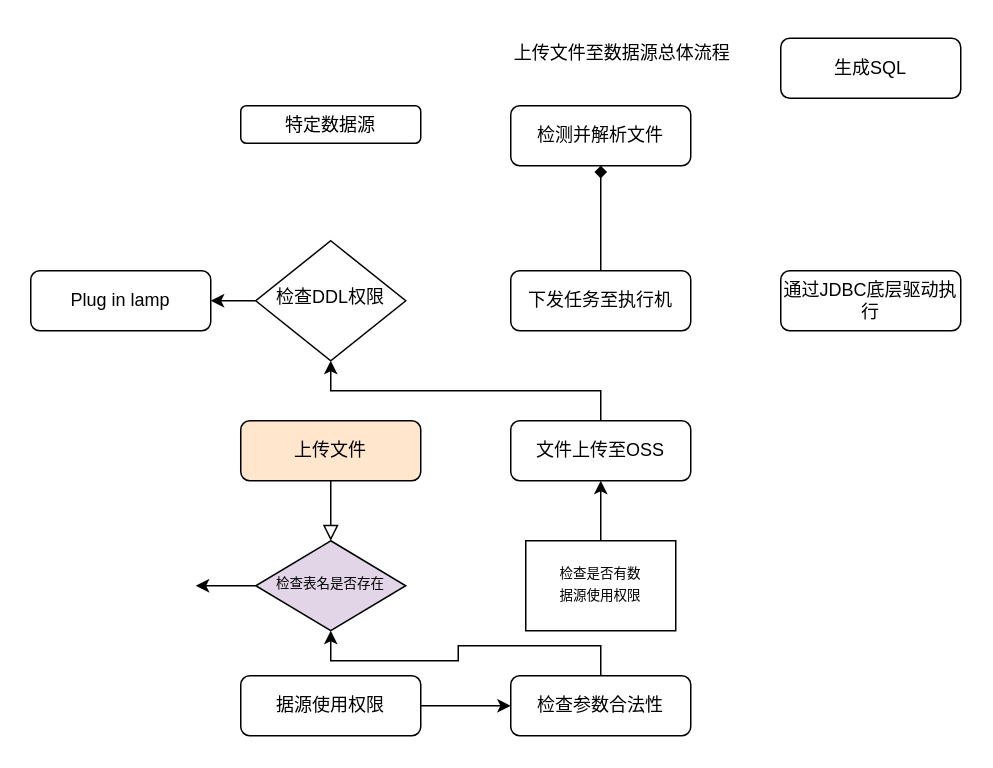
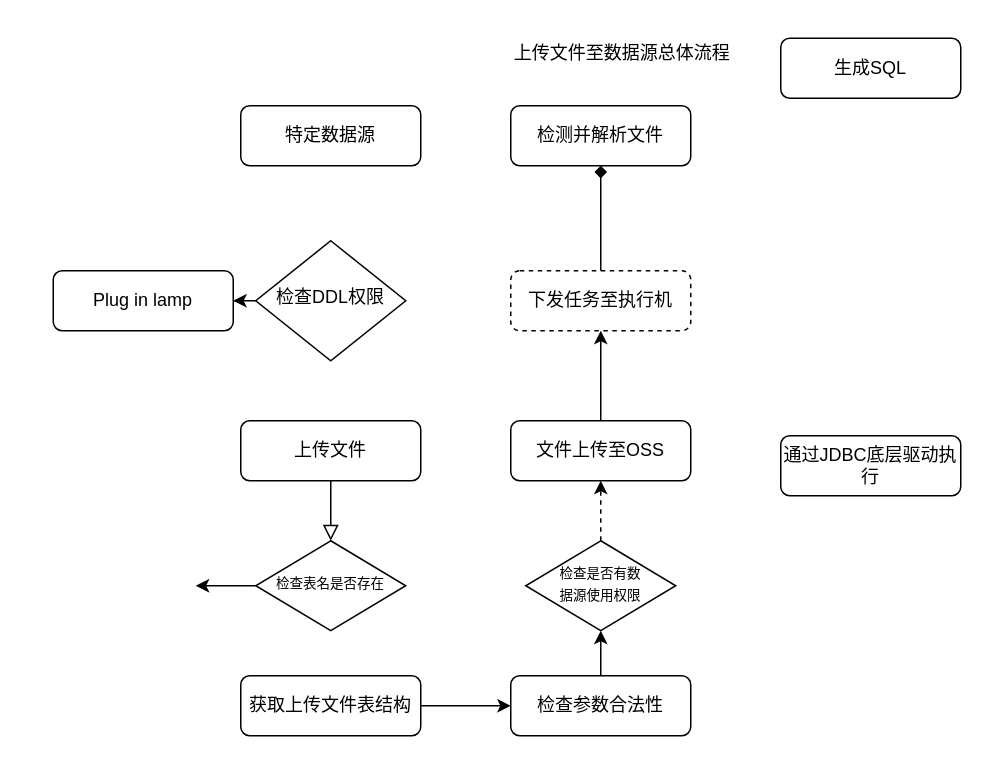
  <mxCell id="0" />
  <mxCell id="1" parent="0" />
- <mxCell id="2" value="特定数据源" style="rounded=1;whiteSpace=wrap;html=1;fontSize=12;glass=0;strokeWidth=1;shadow=0;" parent="1" vertex="1"><mxGeometry x="160" y="70" width="120" height="25" as="geometry" /></mxCell>
+ <mxCell id="2" value="特定数据源" style="rounded=1;whiteSpace=wrap;html=1;fontSize=12;glass=0;strokeWidth=1;shadow=0;" parent="1" vertex="1"><mxGeometry x="160" y="70" width="120" height="40" as="geometry" /></mxCell>
  <mxCell id="3" style="edgeStyle=orthogonalEdgeStyle;rounded=0;orthogonalLoop=1;jettySize=auto;html=1;exitX=0;exitY=0.5;exitDx=0;exitDy=0;" edge="1" parent="1" source="4" target="5"><mxGeometry relative="1" as="geometry" /></mxCell>
  <mxCell id="4" value="&lt;div class=&quot;lake-content&quot;&gt;检查DDL权限&lt;/div&gt;" style="rhombus;whiteSpace=wrap;html=1;shadow=0;fontFamily=Helvetica;fontSize=12;align=center;strokeWidth=1;spacing=6;spacingTop=-4;" parent="1" vertex="1"><mxGeometry x="170" y="160" width="100" height="80" as="geometry" /></mxCell>
- <mxCell id="5" value="Plug in lamp" style="rounded=1;whiteSpace=wrap;html=1;fontSize=12;glass=0;strokeWidth=1;shadow=0;" parent="1" vertex="1"><mxGeometry x="20" y="180" width="120" height="40" as="geometry" /></mxCell>
+ <mxCell id="5" value="Plug in lamp" style="rounded=1;whiteSpace=wrap;html=1;fontSize=12;glass=0;strokeWidth=1;shadow=0;" parent="1" vertex="1"><mxGeometry x="35" y="180" width="120" height="40" as="geometry" /></mxCell>
  <mxCell id="6" value="" style="rounded=0;html=1;jettySize=auto;orthogonalLoop=1;fontSize=11;endArrow=block;endFill=0;endSize=8;strokeWidth=1;shadow=0;labelBackgroundColor=none;edgeStyle=orthogonalEdgeStyle;exitX=0.5;exitY=1;exitDx=0;exitDy=0;" parent="1" source="7" edge="1"><mxGeometry x="0.333" y="20" relative="1" as="geometry"><mxPoint as="offset" /><mxPoint x="220" y="360" as="sourcePoint" /><mxPoint x="220" y="360" as="targetPoint" /></mxGeometry></mxCell>
- <mxCell id="7" value="上传文件" style="rounded=1;whiteSpace=wrap;html=1;fontSize=12;glass=0;strokeWidth=1;shadow=0;fillColor=#ffe6cc;" parent="1" vertex="1"><mxGeometry x="160" y="280" width="120" height="40" as="geometry" /></mxCell>
+ <mxCell id="7" value="上传文件" style="rounded=1;whiteSpace=wrap;html=1;fontSize=12;glass=0;strokeWidth=1;shadow=0;" parent="1" vertex="1"><mxGeometry x="160" y="280" width="120" height="40" as="geometry" /></mxCell>
  <mxCell id="8" value="上传文件至数据源总体流程" style="text;html=1;align=center;verticalAlign=middle;resizable=0;points=[];autosize=1;strokeColor=none;fillColor=none;" vertex="1" parent="1"><mxGeometry x="329" y="20" width="170" height="30" as="geometry" /></mxCell>
  <mxCell id="9" style="edgeStyle=orthogonalEdgeStyle;rounded=0;orthogonalLoop=1;jettySize=auto;html=1;exitX=0;exitY=0.5;exitDx=0;exitDy=0;" edge="1" parent="1" source="10"><mxGeometry relative="1" as="geometry"><mxPoint x="130" y="390" as="targetPoint" /></mxGeometry></mxCell>
- <mxCell id="10" value="&lt;div class=&quot;lake-content&quot;&gt;&lt;font style=&quot;font-size: 9px;&quot;&gt;检查表名是否存在&lt;/font&gt;&lt;/div&gt;" style="rhombus;whiteSpace=wrap;html=1;shadow=0;fontFamily=Helvetica;fontSize=12;align=center;strokeWidth=1;spacing=6;spacingTop=-4;fillColor=#e1d5e7;" vertex="1" parent="1"><mxGeometry x="170" y="360" width="100" height="60" as="geometry" /></mxCell>
+ <mxCell id="10" value="&lt;div class=&quot;lake-content&quot;&gt;&lt;font style=&quot;font-size: 9px;&quot;&gt;检查表名是否存在&lt;/font&gt;&lt;/div&gt;" style="rhombus;whiteSpace=wrap;html=1;shadow=0;fontFamily=Helvetica;fontSize=12;align=center;strokeWidth=1;spacing=6;spacingTop=-4;" vertex="1" parent="1"><mxGeometry x="170" y="360" width="100" height="60" as="geometry" /></mxCell>
  <mxCell id="11" style="edgeStyle=orthogonalEdgeStyle;rounded=0;orthogonalLoop=1;jettySize=auto;html=1;exitX=1;exitY=0.5;exitDx=0;exitDy=0;" edge="1" parent="1" source="12"><mxGeometry relative="1" as="geometry"><mxPoint x="340" y="470" as="targetPoint" /></mxGeometry></mxCell>
- <mxCell id="12" value="据源使用权限" style="rounded=1;whiteSpace=wrap;html=1;fontSize=12;glass=0;strokeWidth=1;shadow=0;" vertex="1" parent="1"><mxGeometry x="160" y="450" width="120" height="40" as="geometry" /></mxCell>
- <mxCell id="13" style="edgeStyle=orthogonalEdgeStyle;rounded=0;orthogonalLoop=1;jettySize=auto;html=1;exitX=0.5;exitY=0;exitDx=0;exitDy=0;" edge="1" parent="1" source="14" target="10"><mxGeometry relative="1" as="geometry" /></mxCell>
+ <mxCell id="12" value="获取上传文件表结构" style="rounded=1;whiteSpace=wrap;html=1;fontSize=12;glass=0;strokeWidth=1;shadow=0;" vertex="1" parent="1"><mxGeometry x="160" y="450" width="120" height="40" as="geometry" /></mxCell>
+ <mxCell id="13" style="edgeStyle=orthogonalEdgeStyle;rounded=0;orthogonalLoop=1;jettySize=auto;html=1;exitX=0.5;exitY=0;exitDx=0;exitDy=0;entryX=0.5;entryY=1;entryDx=0;entryDy=0;" edge="1" parent="1" source="14" target="16"><mxGeometry relative="1" as="geometry" /></mxCell>
  <mxCell id="14" value="检查参数合法性" style="rounded=1;whiteSpace=wrap;html=1;fontSize=12;glass=0;strokeWidth=1;shadow=0;" vertex="1" parent="1"><mxGeometry x="340" y="450" width="120" height="40" as="geometry" /></mxCell>
- <mxCell id="15" style="edgeStyle=orthogonalEdgeStyle;rounded=0;orthogonalLoop=1;jettySize=auto;html=1;exitX=0.5;exitY=0;exitDx=0;exitDy=0;entryX=0.5;entryY=1;entryDx=0;entryDy=0;" edge="1" parent="1" source="16" target="18"><mxGeometry relative="1" as="geometry" /></mxCell>
- <mxCell id="16" value="&lt;div class=&quot;lake-content&quot;&gt;&lt;font style=&quot;font-size: 9px;&quot;&gt;检查是否有数&lt;/font&gt;&lt;/div&gt;&lt;div class=&quot;lake-content&quot;&gt;&lt;font style=&quot;font-size: 9px;&quot;&gt;据&lt;/font&gt;&lt;font style=&quot;background-color: initial; font-size: 9px;&quot;&gt;源&lt;/font&gt;&lt;span style=&quot;background-color: initial; font-size: 9px;&quot;&gt;使用权限&lt;/span&gt;&lt;/div&gt;" style="whiteSpace=wrap;html=1;shadow=0;fontFamily=Helvetica;fontSize=12;align=center;strokeWidth=1;spacing=6;spacingTop=-4;rounded=0;" vertex="1" parent="1"><mxGeometry x="350" y="360" width="100" height="60" as="geometry" /></mxCell>
- <mxCell id="17" style="edgeStyle=orthogonalEdgeStyle;rounded=0;orthogonalLoop=1;jettySize=auto;html=1;exitX=0.5;exitY=0;exitDx=0;exitDy=0;" edge="1" parent="1" source="18" target="4"><mxGeometry relative="1" as="geometry" /></mxCell>
+ <mxCell id="15" style="edgeStyle=orthogonalEdgeStyle;rounded=0;orthogonalLoop=1;jettySize=auto;html=1;exitX=0.5;exitY=0;exitDx=0;exitDy=0;entryX=0.5;entryY=1;entryDx=0;entryDy=0;dashed=1;" edge="1" parent="1" source="16" target="18"><mxGeometry relative="1" as="geometry" /></mxCell>
+ <mxCell id="16" value="&lt;div class=&quot;lake-content&quot;&gt;&lt;font style=&quot;font-size: 9px;&quot;&gt;检查是否有数&lt;/font&gt;&lt;/div&gt;&lt;div class=&quot;lake-content&quot;&gt;&lt;font style=&quot;font-size: 9px;&quot;&gt;据&lt;/font&gt;&lt;font style=&quot;background-color: initial; font-size: 9px;&quot;&gt;源&lt;/font&gt;&lt;span style=&quot;background-color: initial; font-size: 9px;&quot;&gt;使用权限&lt;/span&gt;&lt;/div&gt;" style="rhombus;whiteSpace=wrap;html=1;shadow=0;fontFamily=Helvetica;fontSize=12;align=center;strokeWidth=1;spacing=6;spacingTop=-4;" vertex="1" parent="1"><mxGeometry x="350" y="360" width="100" height="60" as="geometry" /></mxCell>
+ <mxCell id="17" style="edgeStyle=orthogonalEdgeStyle;rounded=0;orthogonalLoop=1;jettySize=auto;html=1;exitX=0.5;exitY=0;exitDx=0;exitDy=0;entryX=0.5;entryY=1;entryDx=0;entryDy=0;" edge="1" parent="1" source="18" target="20"><mxGeometry relative="1" as="geometry" /></mxCell>
  <mxCell id="18" value="文件上传至OSS" style="rounded=1;whiteSpace=wrap;html=1;fontSize=12;glass=0;strokeWidth=1;shadow=0;" vertex="1" parent="1"><mxGeometry x="340" y="280" width="120" height="40" as="geometry" /></mxCell>
  <mxCell id="19" style="edgeStyle=orthogonalEdgeStyle;rounded=0;orthogonalLoop=1;jettySize=auto;html=1;exitX=0.5;exitY=0;exitDx=0;exitDy=0;entryX=0.5;entryY=1;entryDx=0;entryDy=0;endArrow=diamond;" edge="1" parent="1" source="20" target="21"><mxGeometry relative="1" as="geometry" /></mxCell>
- <mxCell id="20" value="下发任务至执行机" style="rounded=1;whiteSpace=wrap;html=1;fontSize=12;glass=0;strokeWidth=1;shadow=0;" vertex="1" parent="1"><mxGeometry x="340" y="180" width="120" height="40" as="geometry" /></mxCell>
+ <mxCell id="20" value="下发任务至执行机" style="rounded=1;whiteSpace=wrap;html=1;fontSize=12;glass=0;strokeWidth=1;shadow=0;dashed=1;" vertex="1" parent="1"><mxGeometry x="340" y="180" width="120" height="40" as="geometry" /></mxCell>
  <mxCell id="21" value="检测并解析文件" style="rounded=1;whiteSpace=wrap;html=1;fontSize=12;glass=0;strokeWidth=1;shadow=0;" vertex="1" parent="1"><mxGeometry x="340" y="70" width="120" height="40" as="geometry" /></mxCell>
  <mxCell id="22" value="生成SQL" style="rounded=1;whiteSpace=wrap;html=1;fontSize=12;glass=0;strokeWidth=1;shadow=0;" vertex="1" parent="1"><mxGeometry x="520" y="25" width="120" height="40" as="geometry" /></mxCell>
- <mxCell id="23" value="通过JDBC底层驱动执行" style="rounded=1;whiteSpace=wrap;html=1;fontSize=12;glass=0;strokeWidth=1;shadow=0;" vertex="1" parent="1"><mxGeometry x="520" y="180" width="120" height="40" as="geometry" /></mxCell>
+ <mxCell id="23" value="通过JDBC底层驱动执行" style="rounded=1;whiteSpace=wrap;html=1;fontSize=12;glass=0;strokeWidth=1;shadow=0;" vertex="1" parent="1"><mxGeometry x="520" y="290" width="120" height="40" as="geometry" /></mxCell>
